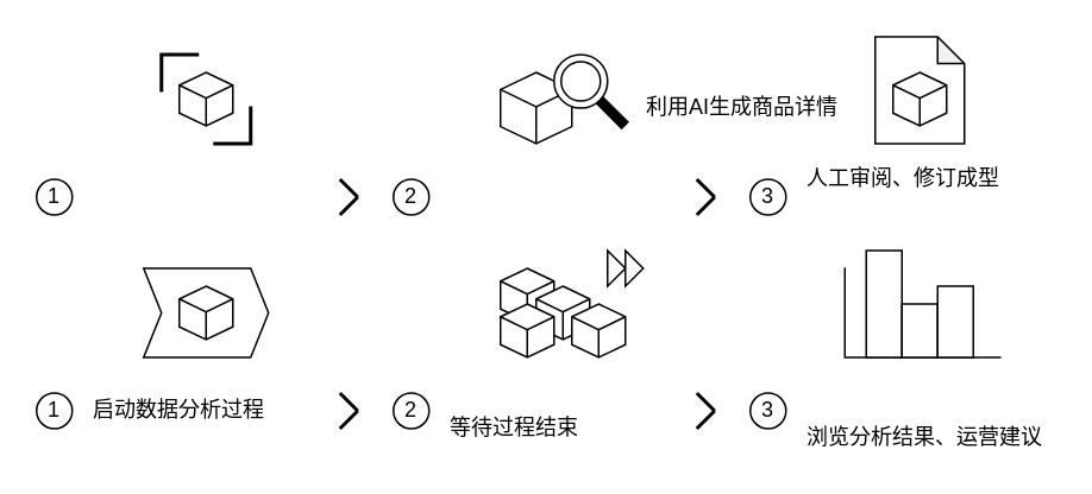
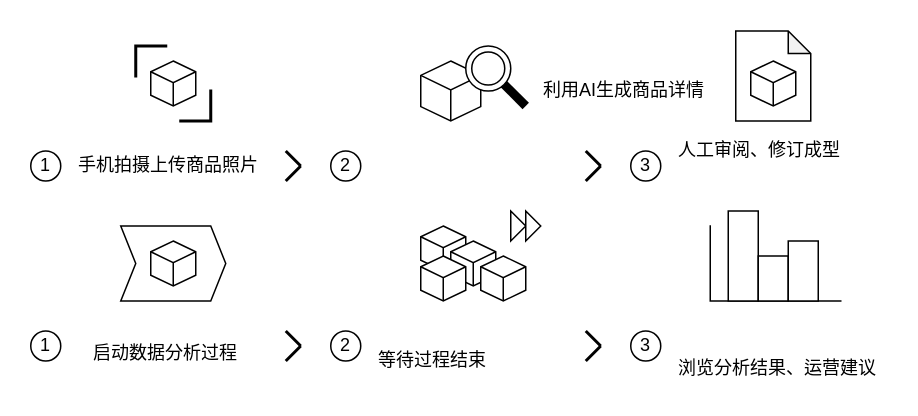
  <mxCell id="0" />
  <mxCell id="1" parent="0" />
  <mxCell id="2" value="1" style="ellipse;whiteSpace=wrap;html=1;aspect=fixed;" vertex="1" parent="1"><mxGeometry x="20" y="100" width="20" height="20" as="geometry" /></mxCell>
+ <mxCell id="3" value="手机拍摄上传商品照片" style="text;html=1;align=left;verticalAlign=middle;whiteSpace=wrap;rounded=0;" vertex="1" parent="1"><mxGeometry x="50" y="100" width="130" height="20" as="geometry" /></mxCell>
  <mxCell id="4" value="2" style="ellipse;whiteSpace=wrap;html=1;aspect=fixed;" vertex="1" parent="1"><mxGeometry x="220" y="100" width="20" height="20" as="geometry" /></mxCell>
  <mxCell id="5" value="利用AI生成商品详情" style="text;html=1;align=left;verticalAlign=middle;whiteSpace=wrap;rounded=0;" vertex="1" parent="1"><mxGeometry x="360" y="50" width="110" height="20" as="geometry" /></mxCell>
  <mxCell id="6" value="3" style="ellipse;whiteSpace=wrap;html=1;aspect=fixed;" vertex="1" parent="1"><mxGeometry x="420" y="100" width="20" height="20" as="geometry" /></mxCell>
  <mxCell id="7" value="人工审阅、修订成型" style="text;html=1;align=left;verticalAlign=middle;whiteSpace=wrap;rounded=0;" vertex="1" parent="1"><mxGeometry x="450" y="90" width="110" height="20" as="geometry" /></mxCell>
  <mxCell id="8" value="" style="group;strokeWidth=1;strokeColor=none;" vertex="1" connectable="0" parent="1"><mxGeometry x="190" y="100" width="10" height="20" as="geometry" /></mxCell>
  <mxCell id="9" value="" style="endArrow=none;html=1;rounded=0;strokeWidth=2;" edge="1" parent="8"><mxGeometry width="50" height="50" relative="1" as="geometry"><mxPoint as="sourcePoint" /><mxPoint x="10" y="10" as="targetPoint" /></mxGeometry></mxCell>
  <mxCell id="10" value="" style="endArrow=none;html=1;rounded=0;strokeWidth=2;" edge="1" parent="8"><mxGeometry width="50" height="50" relative="1" as="geometry"><mxPoint y="20" as="sourcePoint" /><mxPoint x="10" y="10" as="targetPoint" /></mxGeometry></mxCell>
  <mxCell id="11" value="" style="group;strokeWidth=1;strokeColor=none;" vertex="1" connectable="0" parent="1"><mxGeometry x="390" y="100" width="10" height="20" as="geometry" /></mxCell>
  <mxCell id="12" value="" style="endArrow=none;html=1;rounded=0;strokeWidth=2;" edge="1" parent="11"><mxGeometry width="50" height="50" relative="1" as="geometry"><mxPoint as="sourcePoint" /><mxPoint x="10" y="10" as="targetPoint" /></mxGeometry></mxCell>
  <mxCell id="13" value="" style="endArrow=none;html=1;rounded=0;strokeWidth=2;" edge="1" parent="11"><mxGeometry width="50" height="50" relative="1" as="geometry"><mxPoint y="20" as="sourcePoint" /><mxPoint x="10" y="10" as="targetPoint" /></mxGeometry></mxCell>
  <mxCell id="14" value="1" style="ellipse;whiteSpace=wrap;html=1;aspect=fixed;" vertex="1" parent="1"><mxGeometry x="20" y="220" width="20" height="20" as="geometry" /></mxCell>
- <mxCell id="15" value="启动数据分析过程" style="text;html=1;align=left;verticalAlign=middle;whiteSpace=wrap;rounded=0;" vertex="1" parent="1"><mxGeometry x="50" y="220" width="100" height="20" as="geometry" /></mxCell>
+ <mxCell id="15" value="启动数据分析过程" style="text;html=1;align=left;verticalAlign=middle;whiteSpace=wrap;rounded=0;" vertex="1" parent="1"><mxGeometry x="60" y="225" width="100" height="20" as="geometry" /></mxCell>
  <mxCell id="16" value="2" style="ellipse;whiteSpace=wrap;html=1;aspect=fixed;" vertex="1" parent="1"><mxGeometry x="220" y="220" width="20" height="20" as="geometry" /></mxCell>
  <mxCell id="17" value="" style="group;strokeWidth=1;strokeColor=none;" vertex="1" connectable="0" parent="1"><mxGeometry x="190" y="220" width="10" height="20" as="geometry" /></mxCell>
  <mxCell id="18" value="" style="endArrow=none;html=1;rounded=0;strokeWidth=2;" edge="1" parent="17"><mxGeometry width="50" height="50" relative="1" as="geometry"><mxPoint as="sourcePoint" /><mxPoint x="10" y="10" as="targetPoint" /></mxGeometry></mxCell>
  <mxCell id="19" value="" style="endArrow=none;html=1;rounded=0;strokeWidth=2;" edge="1" parent="17"><mxGeometry width="50" height="50" relative="1" as="geometry"><mxPoint y="20" as="sourcePoint" /><mxPoint x="10" y="10" as="targetPoint" /></mxGeometry></mxCell>
  <mxCell id="20" value="浏览分析结果、运营建议" style="text;html=1;align=left;verticalAlign=middle;whiteSpace=wrap;rounded=0;" vertex="1" parent="1"><mxGeometry x="450" y="235" width="140" height="20" as="geometry" /></mxCell>
  <mxCell id="21" value="等待过程结束" style="text;html=1;align=left;verticalAlign=middle;whiteSpace=wrap;rounded=0;" vertex="1" parent="1"><mxGeometry x="250" y="230" width="100" height="20" as="geometry" /></mxCell>
  <mxCell id="22" value="" style="group;strokeWidth=1;strokeColor=none;" vertex="1" connectable="0" parent="1"><mxGeometry x="390" y="220" width="10" height="20" as="geometry" /></mxCell>
  <mxCell id="23" value="" style="endArrow=none;html=1;rounded=0;strokeWidth=2;" edge="1" parent="22"><mxGeometry width="50" height="50" relative="1" as="geometry"><mxPoint as="sourcePoint" /><mxPoint x="10" y="10" as="targetPoint" /></mxGeometry></mxCell>
  <mxCell id="24" value="" style="endArrow=none;html=1;rounded=0;strokeWidth=2;" edge="1" parent="22"><mxGeometry width="50" height="50" relative="1" as="geometry"><mxPoint y="20" as="sourcePoint" /><mxPoint x="10" y="10" as="targetPoint" /></mxGeometry></mxCell>
  <mxCell id="25" value="3" style="ellipse;whiteSpace=wrap;html=1;aspect=fixed;" vertex="1" parent="1"><mxGeometry x="420" y="220" width="20" height="20" as="geometry" /></mxCell>
  <mxCell id="26" value="" style="html=1;whiteSpace=wrap;shape=isoCube2;backgroundOutline=1;isoAngle=15;" vertex="1" parent="1"><mxGeometry x="100" y="40" width="30" height="30" as="geometry" /></mxCell>
  <mxCell id="27" value="" style="html=1;whiteSpace=wrap;shape=isoCube2;backgroundOutline=1;isoAngle=15;" vertex="1" parent="1"><mxGeometry x="280" y="40" width="40" height="40" as="geometry" /></mxCell>
  <mxCell id="28" value="" style="endArrow=none;html=1;rounded=0;strokeWidth=6;" edge="1" parent="1"><mxGeometry width="50" height="50" relative="1" as="geometry"><mxPoint x="350" y="70" as="sourcePoint" /><mxPoint x="330" y="50" as="targetPoint" /></mxGeometry></mxCell>
  <mxCell id="29" value="" style="ellipse;shape=doubleEllipse;whiteSpace=wrap;html=1;aspect=fixed;fillColor=default;" vertex="1" parent="1"><mxGeometry x="310" y="30" width="30" height="30" as="geometry" /></mxCell>
  <mxCell id="30" value="" style="shape=partialRectangle;whiteSpace=wrap;html=1;bottom=0;right=0;fillColor=none;strokeWidth=2;" vertex="1" parent="1"><mxGeometry x="90" y="30" width="20" height="20" as="geometry" /></mxCell>
  <mxCell id="31" value="" style="shape=partialRectangle;whiteSpace=wrap;html=1;bottom=0;right=0;fillColor=none;rotation=-180;strokeWidth=2;" vertex="1" parent="1"><mxGeometry x="120" y="60" width="20" height="20" as="geometry" /></mxCell>
  <mxCell id="32" value="" style="shape=note;whiteSpace=wrap;html=1;backgroundOutline=1;darkOpacity=0.05;size=15;" vertex="1" parent="1"><mxGeometry x="490" width="50" height="60" as="geometry" y="20" /></mxCell>
  <mxCell id="33" value="" style="html=1;whiteSpace=wrap;shape=isoCube2;backgroundOutline=1;isoAngle=15;" vertex="1" parent="1"><mxGeometry x="500" y="40" width="30" height="30" as="geometry" /></mxCell>
  <mxCell id="34" value="" style="shape=step;perimeter=stepPerimeter;whiteSpace=wrap;html=1;fixedSize=1;size=10;" vertex="1" parent="1"><mxGeometry x="80" y="150" width="70" height="50" as="geometry" /></mxCell>
  <mxCell id="35" value="" style="html=1;whiteSpace=wrap;shape=isoCube2;backgroundOutline=1;isoAngle=15;" vertex="1" parent="1"><mxGeometry x="100" y="160" width="30" height="30" as="geometry" /></mxCell>
  <mxCell id="36" value="" style="html=1;whiteSpace=wrap;shape=isoCube2;backgroundOutline=1;isoAngle=15;" vertex="1" parent="1"><mxGeometry x="280" y="150" width="30" height="30" as="geometry" /></mxCell>
  <mxCell id="37" value="" style="html=1;whiteSpace=wrap;shape=isoCube2;backgroundOutline=1;isoAngle=15;" vertex="1" parent="1"><mxGeometry x="300" y="160" width="30" height="30" as="geometry" /></mxCell>
  <mxCell id="38" value="" style="html=1;whiteSpace=wrap;shape=isoCube2;backgroundOutline=1;isoAngle=15;" vertex="1" parent="1"><mxGeometry x="320" y="170" width="30" height="30" as="geometry" /></mxCell>
  <mxCell id="39" value="" style="html=1;whiteSpace=wrap;shape=isoCube2;backgroundOutline=1;isoAngle=15;" vertex="1" parent="1"><mxGeometry x="280" y="170" width="30" height="30" as="geometry" /></mxCell>
  <mxCell id="40" value="" style="shape=partialRectangle;whiteSpace=wrap;html=1;bottom=0;right=0;fillColor=none;rotation=-90;" vertex="1" parent="1"><mxGeometry x="491.5" y="131.5" width="50" height="87" as="geometry" /></mxCell>
  <mxCell id="41" value="" style="rounded=0;whiteSpace=wrap;html=1;" vertex="1" parent="1"><mxGeometry x="485" y="140" width="20" height="60" as="geometry" /></mxCell>
  <mxCell id="42" value="" style="rounded=0;whiteSpace=wrap;html=1;" vertex="1" parent="1"><mxGeometry x="505" y="170" width="20" height="30" as="geometry" /></mxCell>
  <mxCell id="43" value="" style="rounded=0;whiteSpace=wrap;html=1;" vertex="1" parent="1"><mxGeometry x="525" y="160" width="20" height="40" as="geometry" /></mxCell>
  <mxCell id="44" value="" style="triangle;whiteSpace=wrap;html=1;" vertex="1" parent="1"><mxGeometry x="340" y="140" width="10" height="20" as="geometry" /></mxCell>
  <mxCell id="45" value="" style="triangle;whiteSpace=wrap;html=1;" vertex="1" parent="1"><mxGeometry x="350" y="140" width="10" height="20" as="geometry" /></mxCell>
